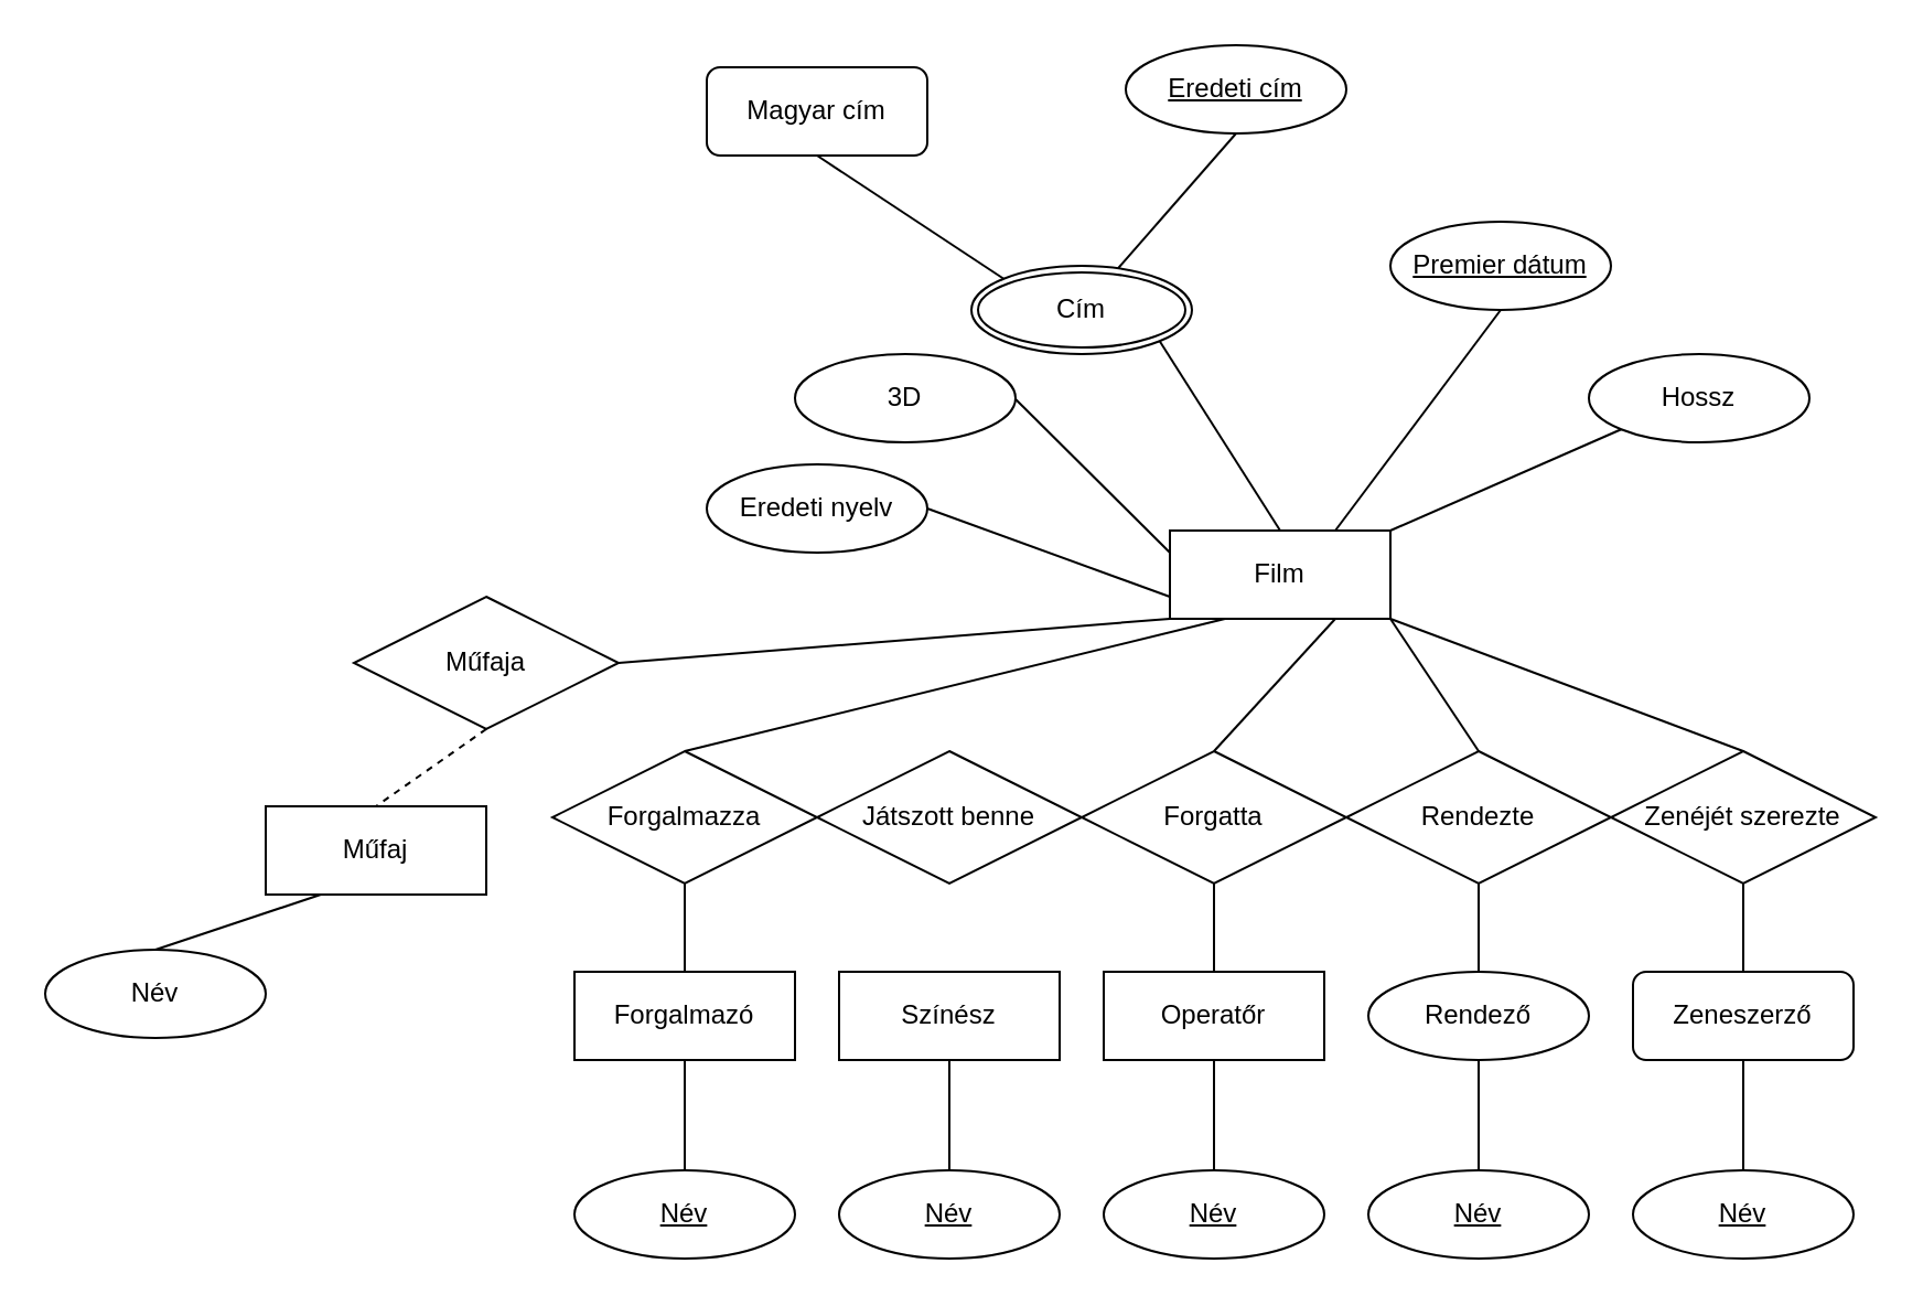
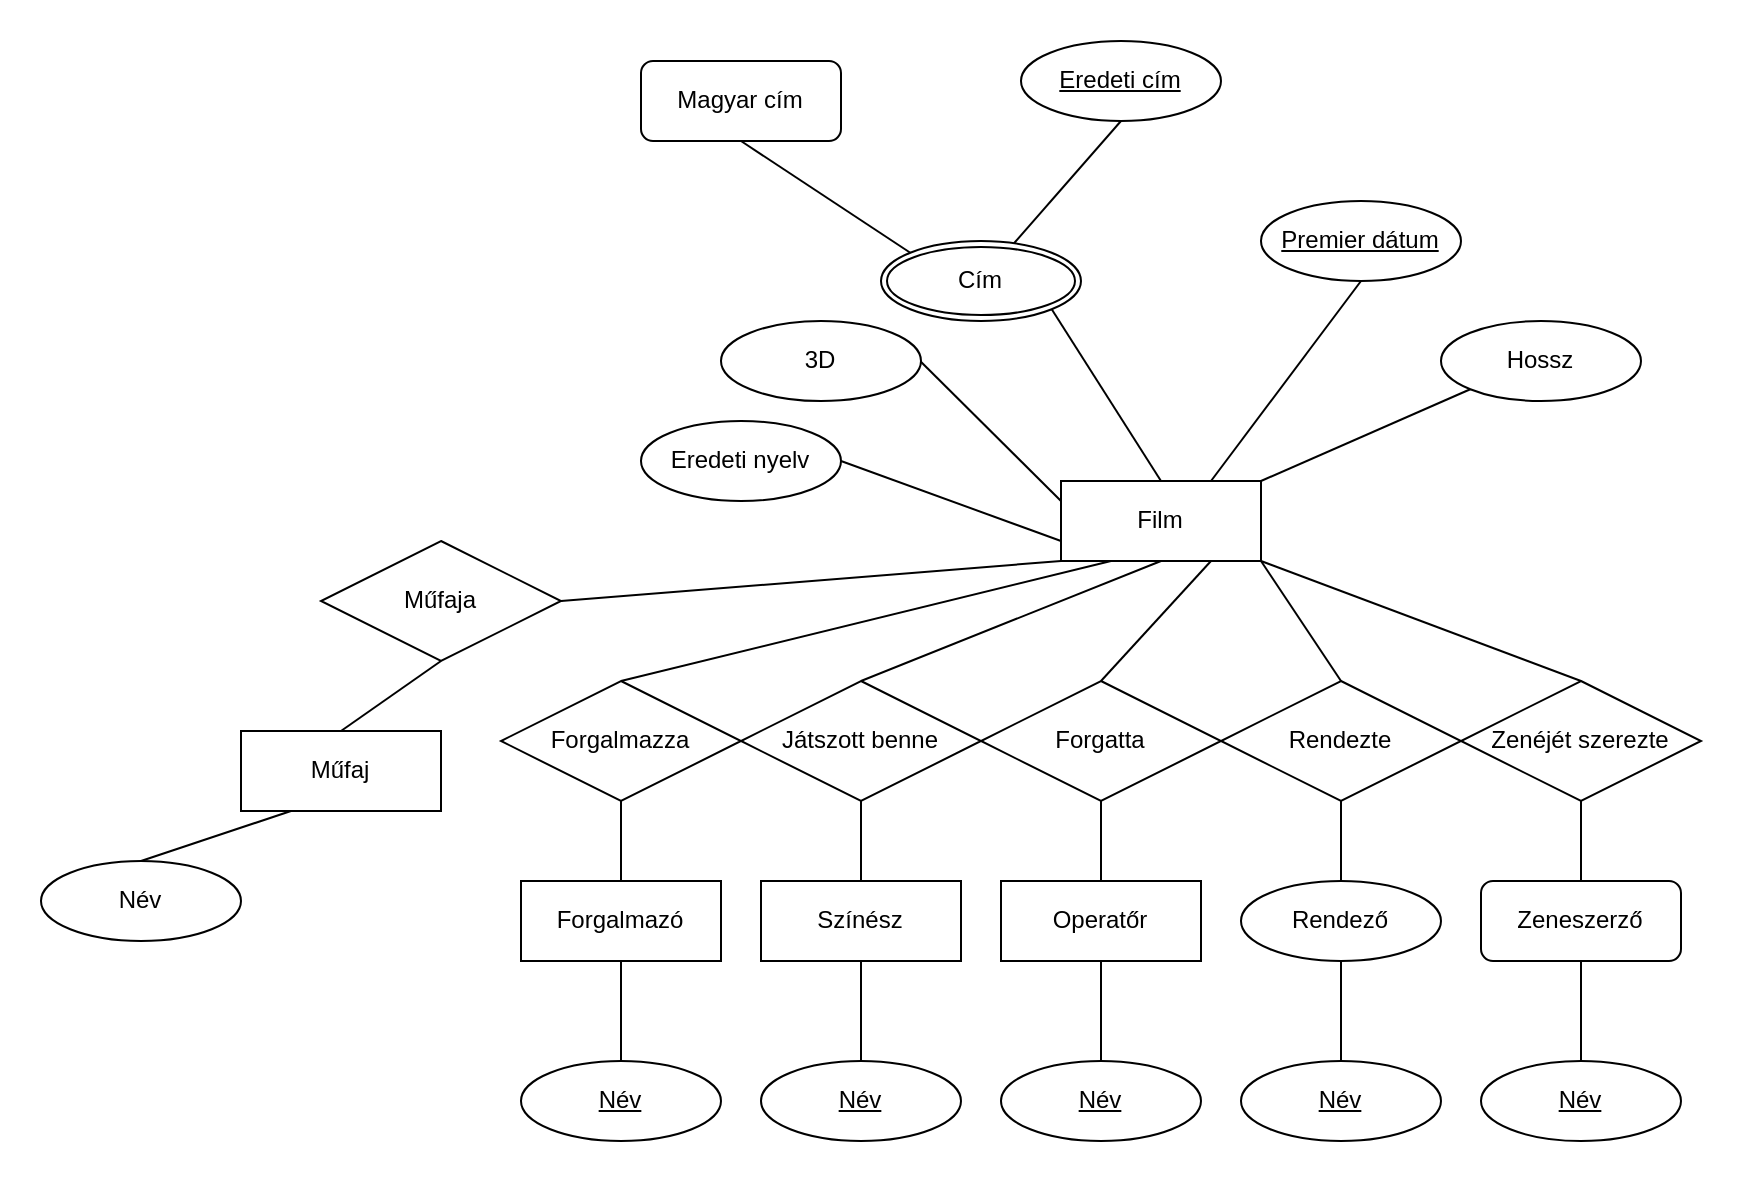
  <mxCell id="0" />
  <mxCell id="1" parent="0" />
  <mxCell id="2" style="edgeStyle=none;rounded=0;orthogonalLoop=1;jettySize=auto;html=1;exitX=0.5;exitY=0;exitDx=0;exitDy=0;entryX=1;entryY=1;entryDx=0;entryDy=0;endArrow=none;endFill=0;" edge="1" parent="1" source="4" target="5"><mxGeometry relative="1" as="geometry" /></mxCell>
  <mxCell id="3" style="edgeStyle=none;rounded=0;orthogonalLoop=1;jettySize=auto;html=1;exitX=0.25;exitY=1;exitDx=0;exitDy=0;entryX=0.5;entryY=0;entryDx=0;entryDy=0;endArrow=none;endFill=0;" edge="1" parent="1" source="4" target="22"><mxGeometry relative="1" as="geometry" /></mxCell>
  <mxCell id="4" value="Film" style="whiteSpace=wrap;html=1;align=center;" vertex="1" parent="1"><mxGeometry x="530" y="240" width="100" height="40" as="geometry" /></mxCell>
  <mxCell id="5" value="Cím" style="ellipse;shape=doubleEllipse;margin=3;whiteSpace=wrap;html=1;align=center;" vertex="1" parent="1"><mxGeometry x="440" y="120" width="100" height="40" as="geometry" /></mxCell>
  <mxCell id="6" style="edgeStyle=none;rounded=0;orthogonalLoop=1;jettySize=auto;html=1;exitX=0.5;exitY=1;exitDx=0;exitDy=0;entryX=0;entryY=0;entryDx=0;entryDy=0;endArrow=none;endFill=0;" edge="1" parent="1" source="19" target="5"><mxGeometry relative="1" as="geometry"><mxPoint x="390" y="130" as="sourcePoint" /></mxGeometry></mxCell>
  <mxCell id="7" style="rounded=0;orthogonalLoop=1;jettySize=auto;html=1;exitX=0.5;exitY=1;exitDx=0;exitDy=0;endArrow=none;endFill=0;" edge="1" parent="1" source="8" target="5"><mxGeometry relative="1" as="geometry" /></mxCell>
  <mxCell id="8" value="Eredeti cím" style="ellipse;whiteSpace=wrap;html=1;align=center;fontStyle=4;" vertex="1" parent="1"><mxGeometry x="510" y="20" width="100" height="40" as="geometry" /></mxCell>
  <mxCell id="9" style="edgeStyle=none;rounded=0;orthogonalLoop=1;jettySize=auto;html=1;exitX=0;exitY=1;exitDx=0;exitDy=0;entryX=1;entryY=0;entryDx=0;entryDy=0;endArrow=none;endFill=0;" edge="1" parent="1" source="10" target="4"><mxGeometry relative="1" as="geometry" /></mxCell>
  <mxCell id="10" value="Hossz" style="ellipse;whiteSpace=wrap;html=1;align=center;" vertex="1" parent="1"><mxGeometry x="720" y="160" width="100" height="40" as="geometry" /></mxCell>
  <mxCell id="11" style="edgeStyle=none;rounded=0;orthogonalLoop=1;jettySize=auto;html=1;exitX=0.5;exitY=1;exitDx=0;exitDy=0;entryX=0.75;entryY=0;entryDx=0;entryDy=0;endArrow=none;endFill=0;" edge="1" parent="1" source="12" target="4"><mxGeometry relative="1" as="geometry" /></mxCell>
  <mxCell id="12" value="Premier dátum" style="ellipse;whiteSpace=wrap;html=1;align=center;fontStyle=4;" vertex="1" parent="1"><mxGeometry x="630" y="100" width="100" height="40" as="geometry" /></mxCell>
  <mxCell id="13" style="edgeStyle=none;rounded=0;orthogonalLoop=1;jettySize=auto;html=1;exitX=1;exitY=0.5;exitDx=0;exitDy=0;entryX=0;entryY=0.75;entryDx=0;entryDy=0;endArrow=none;endFill=0;" edge="1" parent="1" source="14" target="4"><mxGeometry relative="1" as="geometry" /></mxCell>
  <mxCell id="14" value="Eredeti nyelv" style="ellipse;whiteSpace=wrap;html=1;align=center;" vertex="1" parent="1"><mxGeometry x="320" y="210" width="100" height="40" as="geometry" /></mxCell>
  <mxCell id="15" style="edgeStyle=none;rounded=0;orthogonalLoop=1;jettySize=auto;html=1;exitX=1;exitY=0;exitDx=0;exitDy=0;entryX=0;entryY=0.25;entryDx=0;entryDy=0;endArrow=none;endFill=0;" edge="1" parent="1" source="16" target="4"><mxGeometry relative="1" as="geometry" /></mxCell>
  <mxCell id="16" value="3D" style="ellipse;whiteSpace=wrap;html=1;align=center;" vertex="1" parent="1"><mxGeometry x="360" y="160" width="100" height="40" as="geometry" /></mxCell>
  <mxCell id="17" value="Forgalmazó" style="whiteSpace=wrap;html=1;align=center;" vertex="1" parent="1"><mxGeometry x="260" y="440" width="100" height="40" as="geometry" /></mxCell>
  <mxCell id="18" style="edgeStyle=none;rounded=0;orthogonalLoop=1;jettySize=auto;html=1;entryX=0.5;entryY=1;entryDx=0;entryDy=0;endArrow=none;endFill=0;exitX=0.5;exitY=0;exitDx=0;exitDy=0;" edge="1" parent="1" source="20" target="17"><mxGeometry relative="1" as="geometry"><mxPoint x="520" y="510" as="sourcePoint" /></mxGeometry></mxCell>
  <mxCell id="19" value="Magyar cím" style="whiteSpace=wrap;html=1;align=center;rounded=1;" vertex="1" parent="1"><mxGeometry x="320" y="30" width="100" height="40" as="geometry" /></mxCell>
  <mxCell id="20" value="Név" style="ellipse;whiteSpace=wrap;html=1;align=center;fontStyle=4;" vertex="1" parent="1"><mxGeometry x="260" y="530" width="100" height="40" as="geometry" /></mxCell>
  <mxCell id="21" style="edgeStyle=none;rounded=0;orthogonalLoop=1;jettySize=auto;html=1;exitX=0.5;exitY=1;exitDx=0;exitDy=0;entryX=0.5;entryY=0;entryDx=0;entryDy=0;endArrow=none;endFill=0;" edge="1" parent="1" source="22" target="17"><mxGeometry relative="1" as="geometry" /></mxCell>
  <mxCell id="22" value="Forgalmazza" style="shape=rhombus;perimeter=rhombusPerimeter;whiteSpace=wrap;html=1;align=center;" vertex="1" parent="1"><mxGeometry y="340" width="120" height="60" as="geometry" x="250" /></mxCell>
+ <mxCell id="23" style="edgeStyle=none;rounded=0;orthogonalLoop=1;jettySize=auto;html=1;exitX=0.5;exitY=0;exitDx=0;exitDy=0;entryX=0.5;entryY=1;entryDx=0;entryDy=0;endArrow=none;endFill=0;" edge="1" parent="1" source="24" target="4"><mxGeometry relative="1" as="geometry" /></mxCell>
  <mxCell id="24" value="Játszott benne" style="shape=rhombus;perimeter=rhombusPerimeter;whiteSpace=wrap;html=1;align=center;" vertex="1" parent="1"><mxGeometry x="370" y="340" width="120" height="60" as="geometry" /></mxCell>
+ <mxCell id="25" style="edgeStyle=none;rounded=0;orthogonalLoop=1;jettySize=auto;html=1;exitX=0.5;exitY=0;exitDx=0;exitDy=0;entryX=0.5;entryY=1;entryDx=0;entryDy=0;endArrow=none;endFill=0;" edge="1" parent="1" source="27" target="24"><mxGeometry relative="1" as="geometry" /></mxCell>
  <mxCell id="26" style="edgeStyle=none;rounded=0;orthogonalLoop=1;jettySize=auto;html=1;exitX=0.5;exitY=1;exitDx=0;exitDy=0;entryX=0.5;entryY=0;entryDx=0;entryDy=0;endArrow=none;endFill=0;" edge="1" parent="1" source="27" target="28"><mxGeometry relative="1" as="geometry" /></mxCell>
  <mxCell id="27" value="Színész" style="whiteSpace=wrap;html=1;align=center;" vertex="1" parent="1"><mxGeometry x="380" y="440" width="100" height="40" as="geometry" /></mxCell>
  <mxCell id="28" value="Név" style="ellipse;whiteSpace=wrap;html=1;align=center;fontStyle=4;" vertex="1" parent="1"><mxGeometry x="380" y="530" width="100" height="40" as="geometry" /></mxCell>
  <mxCell id="29" value="Operatőr" style="whiteSpace=wrap;html=1;align=center;" vertex="1" parent="1"><mxGeometry x="500" y="440" width="100" height="40" as="geometry" /></mxCell>
  <mxCell id="30" style="edgeStyle=none;rounded=0;orthogonalLoop=1;jettySize=auto;html=1;exitX=0.5;exitY=1;exitDx=0;exitDy=0;entryX=0.5;entryY=0;entryDx=0;entryDy=0;endArrow=none;endFill=0;" edge="1" parent="1" source="32" target="29"><mxGeometry relative="1" as="geometry" /></mxCell>
  <mxCell id="31" style="edgeStyle=none;rounded=0;orthogonalLoop=1;jettySize=auto;html=1;exitX=0.5;exitY=0;exitDx=0;exitDy=0;entryX=0.75;entryY=1;entryDx=0;entryDy=0;endArrow=none;endFill=0;" edge="1" parent="1" source="32" target="4"><mxGeometry relative="1" as="geometry" /></mxCell>
  <mxCell id="32" value="Forgatta" style="shape=rhombus;perimeter=rhombusPerimeter;whiteSpace=wrap;html=1;align=center;" vertex="1" parent="1"><mxGeometry x="490" y="340" width="120" height="60" as="geometry" /></mxCell>
  <mxCell id="33" style="edgeStyle=none;rounded=0;orthogonalLoop=1;jettySize=auto;html=1;exitX=0.5;exitY=0;exitDx=0;exitDy=0;entryX=0.5;entryY=1;entryDx=0;entryDy=0;endArrow=none;endFill=0;" edge="1" parent="1" source="34" target="29"><mxGeometry relative="1" as="geometry" /></mxCell>
  <mxCell id="34" value="Név" style="ellipse;whiteSpace=wrap;html=1;align=center;fontStyle=4;" vertex="1" parent="1"><mxGeometry x="500" y="530" width="100" height="40" as="geometry" /></mxCell>
  <mxCell id="35" value="Rendező" style="ellipse;whiteSpace=wrap;html=1;align=center;" vertex="1" parent="1"><mxGeometry x="620" y="440" width="100" height="40" as="geometry" /></mxCell>
  <mxCell id="36" style="edgeStyle=none;rounded=0;orthogonalLoop=1;jettySize=auto;html=1;exitX=0.5;exitY=0;exitDx=0;exitDy=0;entryX=0.5;entryY=1;entryDx=0;entryDy=0;endArrow=none;endFill=0;" edge="1" parent="1" source="37" target="35"><mxGeometry relative="1" as="geometry" /></mxCell>
  <mxCell id="37" value="Név" style="ellipse;whiteSpace=wrap;html=1;align=center;fontStyle=4;" vertex="1" parent="1"><mxGeometry x="620" y="530" width="100" height="40" as="geometry" /></mxCell>
  <mxCell id="38" style="edgeStyle=none;rounded=0;orthogonalLoop=1;jettySize=auto;html=1;exitX=0.5;exitY=1;exitDx=0;exitDy=0;entryX=0.5;entryY=0;entryDx=0;entryDy=0;endArrow=none;endFill=0;" edge="1" parent="1" source="40" target="35"><mxGeometry relative="1" as="geometry" /></mxCell>
  <mxCell id="39" style="edgeStyle=none;rounded=0;orthogonalLoop=1;jettySize=auto;html=1;exitX=0.5;exitY=0;exitDx=0;exitDy=0;entryX=1;entryY=1;entryDx=0;entryDy=0;endArrow=none;endFill=0;" edge="1" parent="1" source="40" target="4"><mxGeometry relative="1" as="geometry" /></mxCell>
  <mxCell id="40" value="Rendezte" style="shape=rhombus;perimeter=rhombusPerimeter;whiteSpace=wrap;html=1;align=center;" vertex="1" parent="1"><mxGeometry x="610" y="340" width="120" height="60" as="geometry" /></mxCell>
  <mxCell id="41" value="Zeneszerző" style="whiteSpace=wrap;html=1;align=center;rounded=1;" vertex="1" parent="1"><mxGeometry x="740" y="440" width="100" height="40" as="geometry" /></mxCell>
  <mxCell id="42" style="edgeStyle=none;rounded=0;orthogonalLoop=1;jettySize=auto;html=1;exitX=0.5;exitY=0;exitDx=0;exitDy=0;entryX=0.5;entryY=1;entryDx=0;entryDy=0;endArrow=none;endFill=0;" edge="1" parent="1" source="43" target="41"><mxGeometry relative="1" as="geometry" /></mxCell>
  <mxCell id="43" value="Név" style="ellipse;whiteSpace=wrap;html=1;align=center;fontStyle=4;" vertex="1" parent="1"><mxGeometry x="740" y="530" width="100" height="40" as="geometry" /></mxCell>
  <mxCell id="44" style="edgeStyle=none;rounded=0;orthogonalLoop=1;jettySize=auto;html=1;exitX=0.5;exitY=1;exitDx=0;exitDy=0;entryX=0.5;entryY=0;entryDx=0;entryDy=0;endArrow=none;endFill=0;" edge="1" parent="1" source="46" target="41"><mxGeometry relative="1" as="geometry" /></mxCell>
  <mxCell id="45" style="edgeStyle=none;rounded=0;orthogonalLoop=1;jettySize=auto;html=1;exitX=0.5;exitY=0;exitDx=0;exitDy=0;entryX=1;entryY=1;entryDx=0;entryDy=0;endArrow=none;endFill=0;" edge="1" parent="1" source="46" target="4"><mxGeometry relative="1" as="geometry"><mxPoint x="750" y="280" as="targetPoint" /></mxGeometry></mxCell>
  <mxCell id="46" value="Zenéjét szerezte" style="shape=rhombus;perimeter=rhombusPerimeter;whiteSpace=wrap;html=1;align=center;" vertex="1" parent="1"><mxGeometry x="730" y="340" width="120" height="60" as="geometry" /></mxCell>
  <mxCell id="47" value="Műfaj" style="whiteSpace=wrap;html=1;align=center;" vertex="1" parent="1"><mxGeometry x="120" y="365" width="100" height="40" as="geometry" /></mxCell>
  <mxCell id="48" style="edgeStyle=none;rounded=0;orthogonalLoop=1;jettySize=auto;html=1;exitX=0.5;exitY=0;exitDx=0;exitDy=0;entryX=0.25;entryY=1;entryDx=0;entryDy=0;endArrow=none;endFill=0;" edge="1" parent="1" source="49" target="47"><mxGeometry relative="1" as="geometry" /></mxCell>
  <mxCell id="49" value="Név" style="ellipse;whiteSpace=wrap;html=1;align=center;" vertex="1" parent="1"><mxGeometry x="20" y="430" width="100" height="40" as="geometry" /></mxCell>
- <mxCell id="50" style="edgeStyle=none;rounded=0;orthogonalLoop=1;jettySize=auto;html=1;exitX=0.5;exitY=1;exitDx=0;exitDy=0;entryX=0.5;entryY=0;entryDx=0;entryDy=0;endArrow=none;endFill=0;dashed=1;" edge="1" parent="1" source="52" target="47"><mxGeometry relative="1" as="geometry" /></mxCell>
+ <mxCell id="50" style="edgeStyle=none;rounded=0;orthogonalLoop=1;jettySize=auto;html=1;exitX=0.5;exitY=1;exitDx=0;exitDy=0;entryX=0.5;entryY=0;entryDx=0;entryDy=0;endArrow=none;endFill=0;" edge="1" parent="1" source="52" target="47"><mxGeometry relative="1" as="geometry" /></mxCell>
  <mxCell id="51" style="edgeStyle=none;rounded=0;orthogonalLoop=1;jettySize=auto;html=1;exitX=1;exitY=0.5;exitDx=0;exitDy=0;entryX=0;entryY=1;entryDx=0;entryDy=0;endArrow=none;endFill=0;" edge="1" parent="1" source="52" target="4"><mxGeometry relative="1" as="geometry" /></mxCell>
  <mxCell id="52" value="Műfaja" style="shape=rhombus;perimeter=rhombusPerimeter;whiteSpace=wrap;html=1;align=center;" vertex="1" parent="1"><mxGeometry x="160" y="270" width="120" height="60" as="geometry" /></mxCell>
